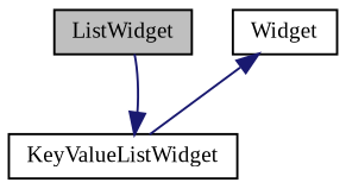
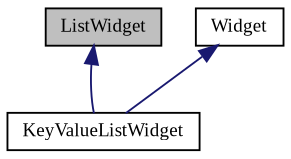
  digraph {
    fontname="Liberation Serif"
    node [color=black fillcolor=white fontname="Liberation Serif" fontsize=10 shape=record style=filled]
    edge [color=midnightblue dir=back fontname="Liberation Serif" fontsize=10 labelfontname=Helvetica labelfontsize=10 style=solid]
    n1 [fillcolor=grey75 fontcolor=black height=0.2 label=ListWidget width=0.4]
    n2 [height=0.2 label=KeyValueListWidget width=0.4]
    n3 [height=0.2 label=Widget width=0.4]
-   n2 -> n1
+   n1 -> n2
    n3 -> n2
  }
